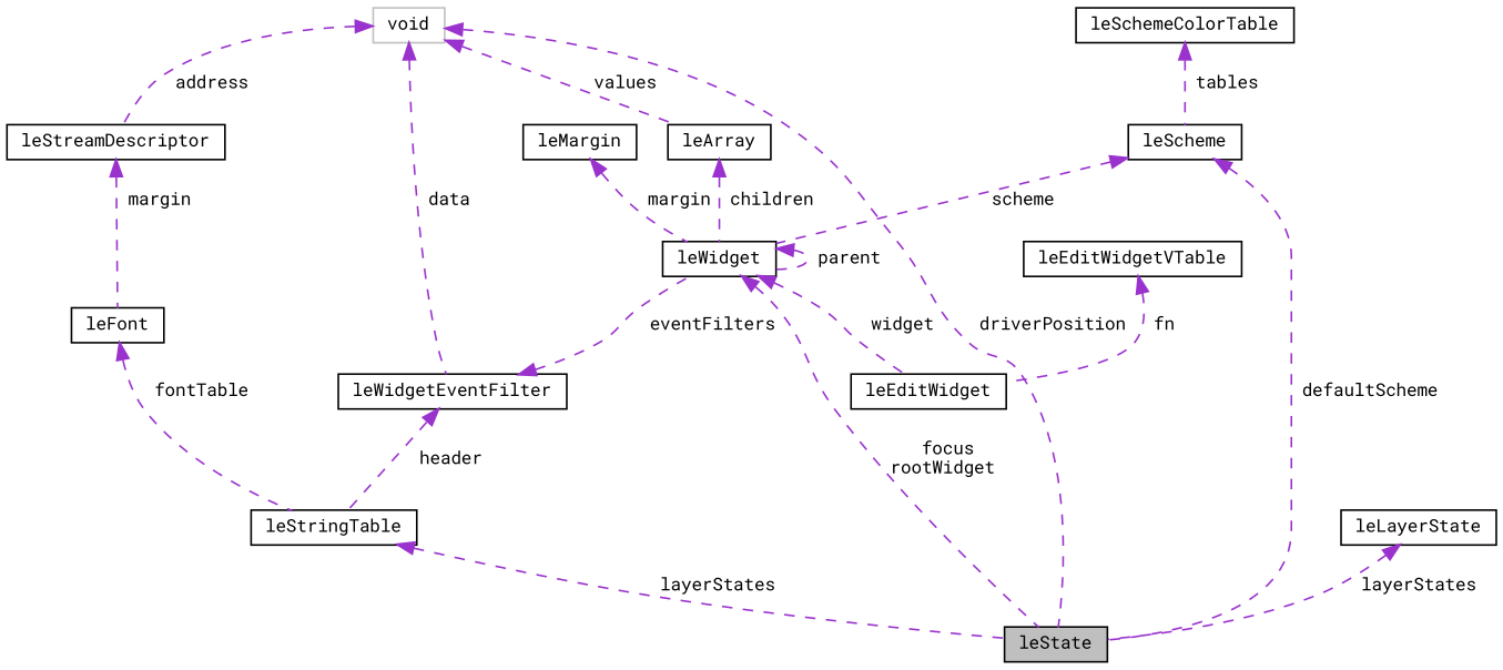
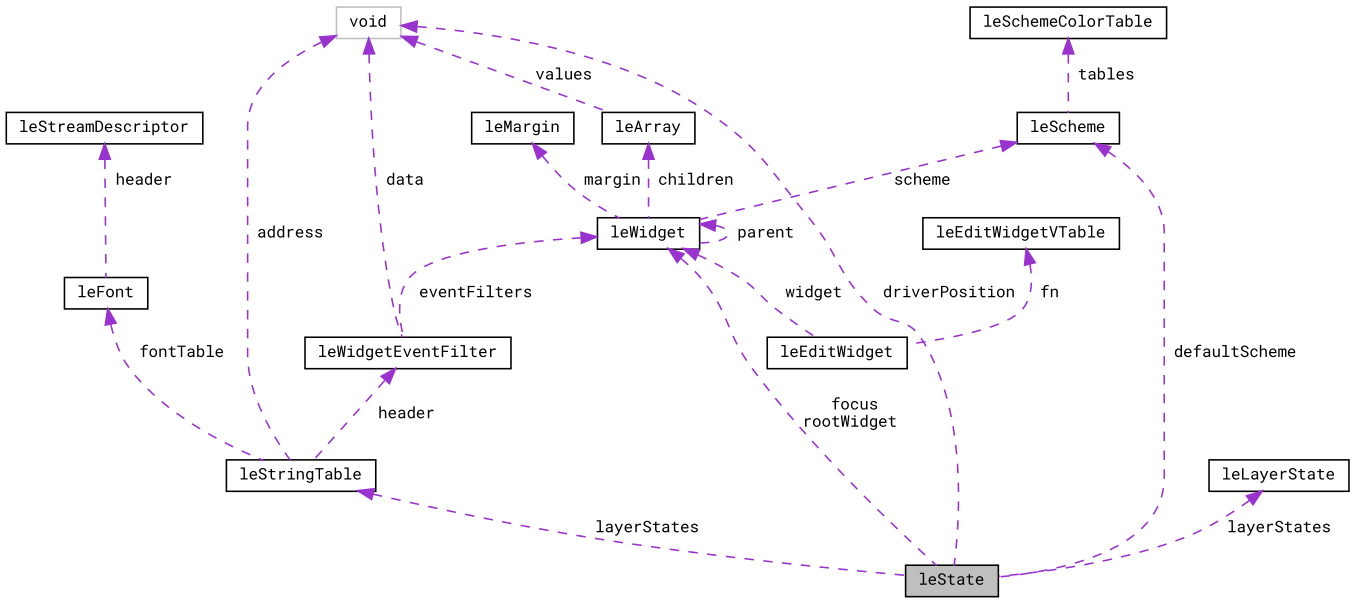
  digraph {
    fontname="Roboto Mono"
    node [color=black fillcolor=white fontname="Roboto Mono" fontsize=10 shape=record style=filled]
    edge [color=darkorchid3 dir=back fontname="Roboto Mono" fontsize=10 labelfontname=Helvetica labelfontsize=10 style=dashed]
    n1 [fillcolor=grey75 fontcolor=black height=0.2 label=leState width=0.4]
    n2 [height=0.2 label=leStringTable width=0.4]
    n3 [height=0.2 label=leStreamDescriptor width=0.4]
    n4 [height=0.2 label=leFont width=0.4]
    n5 [color=grey75 height=0.2 label=void width=0.4]
    n6 [height=0.2 label=leArray width=0.4]
    n7 [height=0.2 label=leWidgetEventFilter width=0.4]
    n8 [height=0.2 label=leWidget width=0.4]
    n9 [height=0.2 label=leEditWidget width=0.4]
    n10 [height=0.2 label=leMargin width=0.4]
    n11 [height=0.2 label=leScheme width=0.4]
    n12 [height=0.2 label=leSchemeColorTable width=0.4]
    n13 [height=0.2 label=leEditWidgetVTable width=0.4]
    n14 [height=0.2 label=leLayerState width=0.4]
    n2 -> n1 [label=" layerStates"]
-   n3 -> n4 [label=" margin"]
+   n3 -> n4 [label=" header"]
    n4 -> n2 [label=" fontTable"]
    n5 -> n1 [label=" driverPosition"]
-   n5 -> n3 [label=" address"]
+   n5 -> n2 [label=" address"]
    n5 -> n6 [label=" values"]
    n5 -> n7 [label=" data"]
    n6 -> n8 [label=" children"]
    n7 -> n2 [label=" header"]
-   n7 -> n8 [label=" eventFilters"]
+   n8 -> n7 [label=" eventFilters"]
    n8 -> n1 [label=" focus\nrootWidget"]
    n8 -> n8 [label=" parent"]
    n8 -> n9 [label=" widget"]
    n10 -> n8 [label=" margin"]
    n11 -> n1 [label=" defaultScheme"]
    n11 -> n8 [label=" scheme"]
    n12 -> n11 [label=" tables"]
    n13 -> n9 [label=" fn"]
    n14 -> n1 [label=" layerStates"]
  }
